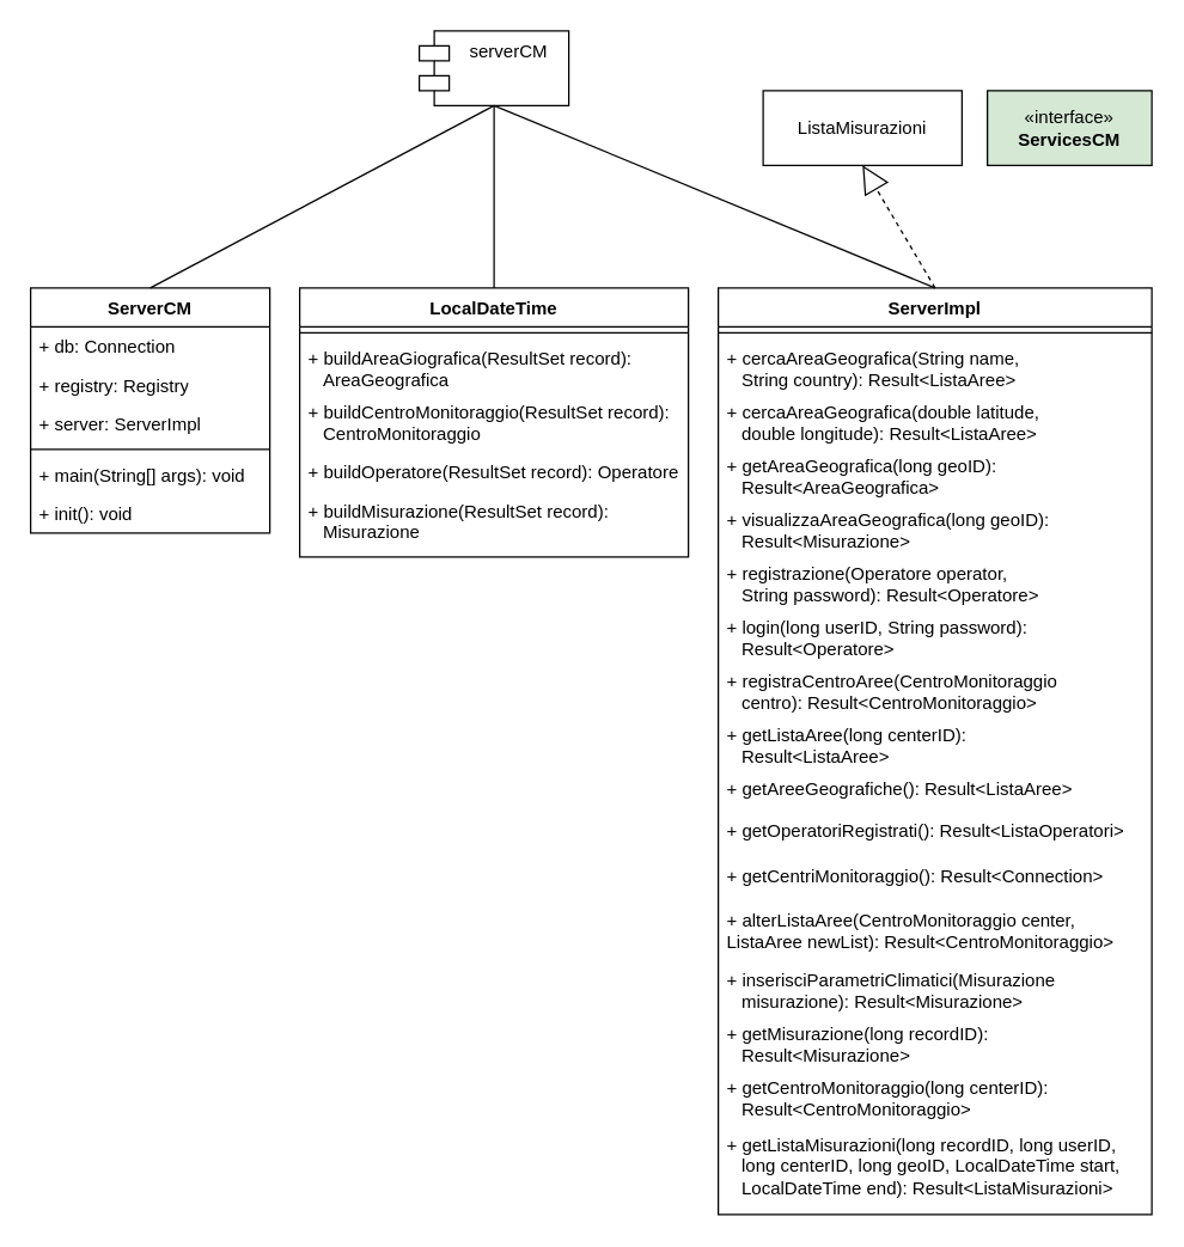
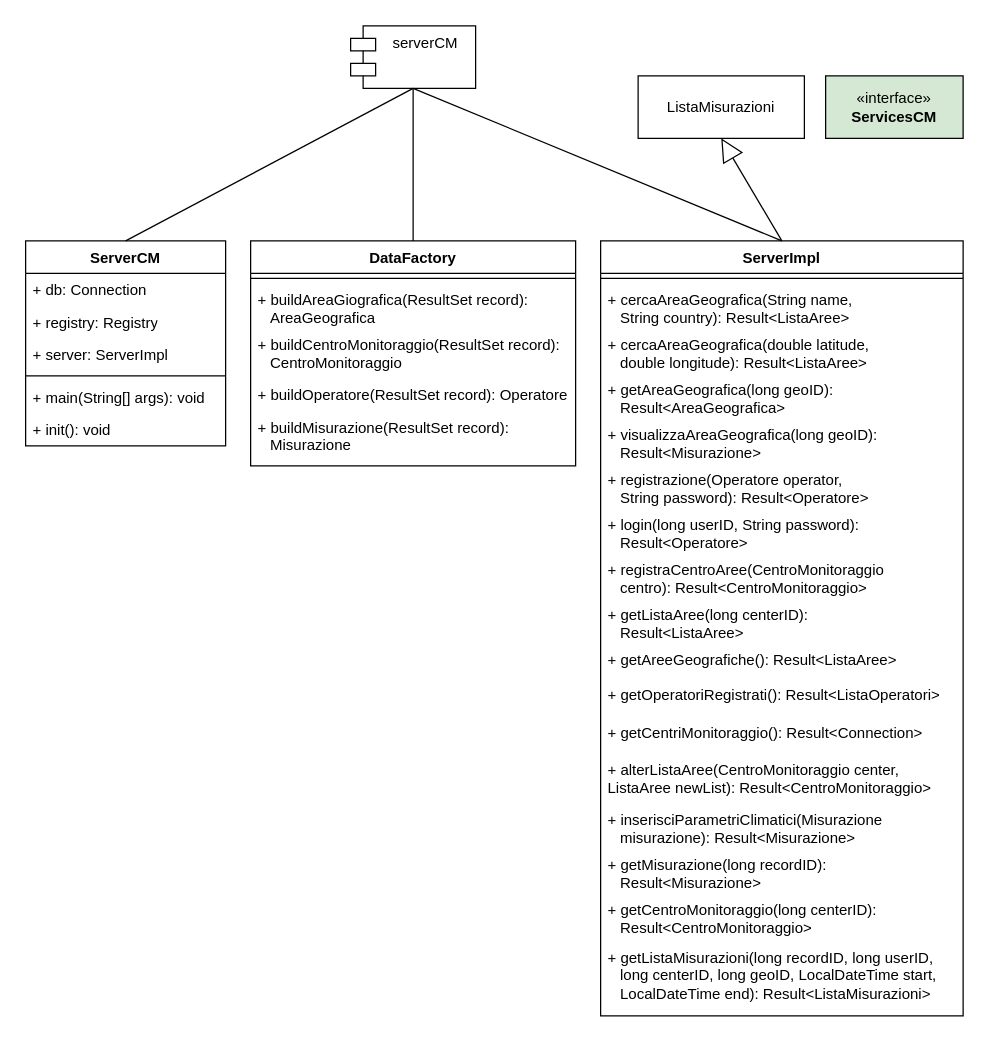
  <mxCell id="0" />
  <mxCell id="1" parent="0" />
  <mxCell id="2" value="serverCM" style="shape=module;align=left;spacingLeft=20;align=center;verticalAlign=top;whiteSpace=wrap;html=1;" parent="1" vertex="1"><mxGeometry x="280" y="20" width="100" height="50" as="geometry" /></mxCell>
- <mxCell id="3" value="LocalDateTime" style="swimlane;fontStyle=1;align=center;verticalAlign=top;childLayout=stackLayout;horizontal=1;startSize=26;horizontalStack=0;resizeParent=1;resizeParentMax=0;resizeLast=0;collapsible=1;marginBottom=0;whiteSpace=wrap;html=1;" parent="1" vertex="1"><mxGeometry x="200" y="192" width="260" height="180" as="geometry" /></mxCell>
+ <mxCell id="3" value="DataFactory" style="swimlane;fontStyle=1;align=center;verticalAlign=top;childLayout=stackLayout;horizontal=1;startSize=26;horizontalStack=0;resizeParent=1;resizeParentMax=0;resizeLast=0;collapsible=1;marginBottom=0;whiteSpace=wrap;html=1;" parent="1" vertex="1"><mxGeometry x="200" y="192" width="260" height="180" as="geometry" /></mxCell>
  <mxCell id="4" value="" style="line;strokeWidth=1;fillColor=none;align=left;verticalAlign=middle;spacingTop=-1;spacingLeft=3;spacingRight=3;rotatable=0;labelPosition=right;points=[];portConstraint=eastwest;strokeColor=inherit;" parent="3" vertex="1"><mxGeometry y="26" width="260" height="8" as="geometry" /></mxCell>
  <mxCell id="5" value="+ buildAreaGiografica(ResultSet record):&lt;br&gt;&amp;nbsp; &amp;nbsp;AreaGeografica" style="text;strokeColor=none;fillColor=none;align=left;verticalAlign=top;spacingLeft=4;spacingRight=4;overflow=hidden;rotatable=0;points=[[0,0.5],[1,0.5]];portConstraint=eastwest;whiteSpace=wrap;html=1;" parent="3" vertex="1"><mxGeometry y="34" width="260" height="36" as="geometry" /></mxCell>
  <mxCell id="6" value="+ buildCentroMonitoraggio(ResultSet record):&lt;br&gt;&amp;nbsp; &amp;nbsp;CentroMonitoraggio" style="text;strokeColor=none;fillColor=none;align=left;verticalAlign=top;spacingLeft=4;spacingRight=4;overflow=hidden;rotatable=0;points=[[0,0.5],[1,0.5]];portConstraint=eastwest;whiteSpace=wrap;html=1;" parent="3" vertex="1"><mxGeometry y="70" width="260" height="40" as="geometry" /></mxCell>
  <mxCell id="7" value="+ buildOperatore(ResultSet record): Operatore" style="text;strokeColor=none;fillColor=none;align=left;verticalAlign=top;spacingLeft=4;spacingRight=4;overflow=hidden;rotatable=0;points=[[0,0.5],[1,0.5]];portConstraint=eastwest;whiteSpace=wrap;html=1;" parent="3" vertex="1"><mxGeometry y="110" width="260" height="26" as="geometry" /></mxCell>
  <mxCell id="8" value="+ buildMisurazione(ResultSet record):&lt;br&gt;&amp;nbsp; &amp;nbsp;Misurazione" style="text;strokeColor=none;fillColor=none;align=left;verticalAlign=top;spacingLeft=4;spacingRight=4;overflow=hidden;rotatable=0;points=[[0,0.5],[1,0.5]];portConstraint=eastwest;whiteSpace=wrap;html=1;" parent="3" vertex="1"><mxGeometry y="136" width="260" height="44" as="geometry" /></mxCell>
  <mxCell id="9" value="ServerCM" style="swimlane;fontStyle=1;align=center;verticalAlign=top;childLayout=stackLayout;horizontal=1;startSize=26;horizontalStack=0;resizeParent=1;resizeParentMax=0;resizeLast=0;collapsible=1;marginBottom=0;whiteSpace=wrap;html=1;" parent="1" vertex="1"><mxGeometry x="20" y="192" width="160" height="164" as="geometry" /></mxCell>
  <mxCell id="10" value="+ db: Connection" style="text;strokeColor=none;fillColor=none;align=left;verticalAlign=top;spacingLeft=4;spacingRight=4;overflow=hidden;rotatable=0;points=[[0,0.5],[1,0.5]];portConstraint=eastwest;whiteSpace=wrap;html=1;" parent="9" vertex="1"><mxGeometry y="26" width="160" height="26" as="geometry" /></mxCell>
  <mxCell id="11" value="+ registry: Registry" style="text;strokeColor=none;fillColor=none;align=left;verticalAlign=top;spacingLeft=4;spacingRight=4;overflow=hidden;rotatable=0;points=[[0,0.5],[1,0.5]];portConstraint=eastwest;whiteSpace=wrap;html=1;" parent="9" vertex="1"><mxGeometry y="52" width="160" height="26" as="geometry" /></mxCell>
  <mxCell id="12" value="+ server: ServerImpl" style="text;strokeColor=none;fillColor=none;align=left;verticalAlign=top;spacingLeft=4;spacingRight=4;overflow=hidden;rotatable=0;points=[[0,0.5],[1,0.5]];portConstraint=eastwest;whiteSpace=wrap;html=1;" parent="9" vertex="1"><mxGeometry y="78" width="160" height="26" as="geometry" /></mxCell>
  <mxCell id="13" value="" style="line;strokeWidth=1;fillColor=none;align=left;verticalAlign=middle;spacingTop=-1;spacingLeft=3;spacingRight=3;rotatable=0;labelPosition=right;points=[];portConstraint=eastwest;strokeColor=inherit;" parent="9" vertex="1"><mxGeometry y="104" width="160" height="8" as="geometry" /></mxCell>
  <mxCell id="14" value="+ main(String[] args): void" style="text;strokeColor=none;fillColor=none;align=left;verticalAlign=top;spacingLeft=4;spacingRight=4;overflow=hidden;rotatable=0;points=[[0,0.5],[1,0.5]];portConstraint=eastwest;whiteSpace=wrap;html=1;" parent="9" vertex="1"><mxGeometry y="112" width="160" height="26" as="geometry" /></mxCell>
  <mxCell id="15" value="+ init(): void" style="text;strokeColor=none;fillColor=none;align=left;verticalAlign=top;spacingLeft=4;spacingRight=4;overflow=hidden;rotatable=0;points=[[0,0.5],[1,0.5]];portConstraint=eastwest;whiteSpace=wrap;html=1;" parent="9" vertex="1"><mxGeometry y="138" width="160" height="26" as="geometry" /></mxCell>
  <mxCell id="16" value="ServerImpl" style="swimlane;fontStyle=1;align=center;verticalAlign=top;childLayout=stackLayout;horizontal=1;startSize=26;horizontalStack=0;resizeParent=1;resizeParentMax=0;resizeLast=0;collapsible=1;marginBottom=0;whiteSpace=wrap;html=1;" parent="1" vertex="1"><mxGeometry x="480" y="192" width="290" height="620" as="geometry" /></mxCell>
  <mxCell id="17" value="" style="line;strokeWidth=1;fillColor=none;align=left;verticalAlign=middle;spacingTop=-1;spacingLeft=3;spacingRight=3;rotatable=0;labelPosition=right;points=[];portConstraint=eastwest;strokeColor=inherit;" parent="16" vertex="1"><mxGeometry y="26" width="290" height="8" as="geometry" /></mxCell>
  <mxCell id="18" value="+ cercaAreaGeografica(String name,&amp;nbsp; &amp;nbsp;&lt;br&gt;&amp;nbsp; &amp;nbsp;String country): Result&amp;lt;ListaAree&amp;gt;" style="text;strokeColor=none;fillColor=none;align=left;verticalAlign=top;spacingLeft=4;spacingRight=4;overflow=hidden;rotatable=0;points=[[0,0.5],[1,0.5]];portConstraint=eastwest;whiteSpace=wrap;html=1;" parent="16" vertex="1"><mxGeometry y="34" width="290" height="36" as="geometry" /></mxCell>
  <mxCell id="19" value="+ cercaAreaGeografica(double latitude,&lt;br&gt;&amp;nbsp; &amp;nbsp;double longitude): Result&amp;lt;ListaAree&amp;gt;" style="text;strokeColor=none;fillColor=none;align=left;verticalAlign=top;spacingLeft=4;spacingRight=4;overflow=hidden;rotatable=0;points=[[0,0.5],[1,0.5]];portConstraint=eastwest;whiteSpace=wrap;html=1;" parent="16" vertex="1"><mxGeometry y="70" width="290" height="36" as="geometry" /></mxCell>
  <mxCell id="20" value="+ getAreaGeografica(long geoID):&lt;br&gt;&amp;nbsp; &amp;nbsp;Result&amp;lt;AreaGeografica&amp;gt;" style="text;strokeColor=none;fillColor=none;align=left;verticalAlign=top;spacingLeft=4;spacingRight=4;overflow=hidden;rotatable=0;points=[[0,0.5],[1,0.5]];portConstraint=eastwest;whiteSpace=wrap;html=1;" parent="16" vertex="1"><mxGeometry y="106" width="290" height="36" as="geometry" /></mxCell>
  <mxCell id="21" value="+ visualizzaAreaGeografica(long geoID):&lt;br&gt;&amp;nbsp; &amp;nbsp;Result&amp;lt;Misurazione&amp;gt;" style="text;strokeColor=none;fillColor=none;align=left;verticalAlign=top;spacingLeft=4;spacingRight=4;overflow=hidden;rotatable=0;points=[[0,0.5],[1,0.5]];portConstraint=eastwest;whiteSpace=wrap;html=1;" parent="16" vertex="1"><mxGeometry y="142" width="290" height="36" as="geometry" /></mxCell>
  <mxCell id="22" value="+ registrazione(Operatore operator,&lt;br&gt;&amp;nbsp; &amp;nbsp;String password): Result&amp;lt;Operatore&amp;gt;" style="text;strokeColor=none;fillColor=none;align=left;verticalAlign=top;spacingLeft=4;spacingRight=4;overflow=hidden;rotatable=0;points=[[0,0.5],[1,0.5]];portConstraint=eastwest;whiteSpace=wrap;html=1;" parent="16" vertex="1"><mxGeometry y="178" width="290" height="36" as="geometry" /></mxCell>
  <mxCell id="23" value="+ login(long userID, String password):&lt;br&gt;&amp;nbsp; &amp;nbsp;Result&amp;lt;Operatore&amp;gt;" style="text;strokeColor=none;fillColor=none;align=left;verticalAlign=top;spacingLeft=4;spacingRight=4;overflow=hidden;rotatable=0;points=[[0,0.5],[1,0.5]];portConstraint=eastwest;whiteSpace=wrap;html=1;" parent="16" vertex="1"><mxGeometry y="214" width="290" height="36" as="geometry" /></mxCell>
  <mxCell id="24" value="+ registraCentroAree(CentroMonitoraggio&lt;br&gt;&amp;nbsp; &amp;nbsp;centro): Result&amp;lt;CentroMonitoraggio&amp;gt;" style="text;strokeColor=none;fillColor=none;align=left;verticalAlign=top;spacingLeft=4;spacingRight=4;overflow=hidden;rotatable=0;points=[[0,0.5],[1,0.5]];portConstraint=eastwest;whiteSpace=wrap;html=1;" parent="16" vertex="1"><mxGeometry y="250" width="290" height="36" as="geometry" /></mxCell>
  <mxCell id="25" value="+ getListaAree(long centerID):&lt;br&gt;&amp;nbsp; &amp;nbsp;Result&amp;lt;ListaAree&amp;gt;" style="text;strokeColor=none;fillColor=none;align=left;verticalAlign=top;spacingLeft=4;spacingRight=4;overflow=hidden;rotatable=0;points=[[0,0.5],[1,0.5]];portConstraint=eastwest;whiteSpace=wrap;html=1;" parent="16" vertex="1"><mxGeometry y="286" width="290" height="36" as="geometry" /></mxCell>
  <mxCell id="26" value="+&amp;nbsp;getAreeGeografiche&lt;span style=&quot;background-color: initial;&quot;&gt;():&lt;/span&gt;&amp;nbsp;Result&amp;lt;ListaAree&amp;gt;" style="text;strokeColor=none;fillColor=none;align=left;verticalAlign=top;spacingLeft=4;spacingRight=4;overflow=hidden;rotatable=0;points=[[0,0.5],[1,0.5]];portConstraint=eastwest;whiteSpace=wrap;html=1;" parent="16" vertex="1"><mxGeometry y="322" width="290" height="28" as="geometry" /></mxCell>
  <mxCell id="27" value="+&amp;nbsp;getOperatoriRegistrati&lt;span style=&quot;background-color: initial;&quot;&gt;():&lt;/span&gt;&amp;nbsp;Result&amp;lt;ListaOperatori&amp;gt;" style="text;strokeColor=none;fillColor=none;align=left;verticalAlign=top;spacingLeft=4;spacingRight=4;overflow=hidden;rotatable=0;points=[[0,0.5],[1,0.5]];portConstraint=eastwest;whiteSpace=wrap;html=1;" parent="16" vertex="1"><mxGeometry y="350" width="290" height="30" as="geometry" /></mxCell>
  <mxCell id="28" value="+&amp;nbsp;getCentriMonitoraggio&lt;span style=&quot;background-color: initial;&quot;&gt;():&lt;/span&gt;&amp;nbsp;Result&amp;lt;Connection&amp;gt;" style="text;strokeColor=none;fillColor=none;align=left;verticalAlign=top;spacingLeft=4;spacingRight=4;overflow=hidden;rotatable=0;points=[[0,0.5],[1,0.5]];portConstraint=eastwest;whiteSpace=wrap;html=1;" vertex="1" parent="16"><mxGeometry y="380" width="290" height="30" as="geometry" /></mxCell>
  <mxCell id="29" value="+&amp;nbsp;alterListaAree&lt;span style=&quot;background-color: initial;&quot;&gt;(CentroMonitoraggio center, ListaAree newList):&lt;/span&gt;&amp;nbsp;Result&amp;lt;CentroMonitoraggio&amp;gt;" style="text;strokeColor=none;fillColor=none;align=left;verticalAlign=top;spacingLeft=4;spacingRight=4;overflow=hidden;rotatable=0;points=[[0,0.5],[1,0.5]];portConstraint=eastwest;whiteSpace=wrap;html=1;" vertex="1" parent="16"><mxGeometry y="410" width="290" height="40" as="geometry" /></mxCell>
  <mxCell id="30" value="+ inserisciParametriClimatici(Misurazione&lt;br&gt;&amp;nbsp; &amp;nbsp;misurazione):&amp;nbsp;Result&amp;lt;Misurazione&amp;gt;" style="text;strokeColor=none;fillColor=none;align=left;verticalAlign=top;spacingLeft=4;spacingRight=4;overflow=hidden;rotatable=0;points=[[0,0.5],[1,0.5]];portConstraint=eastwest;whiteSpace=wrap;html=1;" parent="16" vertex="1"><mxGeometry y="450" width="290" height="36" as="geometry" /></mxCell>
  <mxCell id="31" value="+ getMisurazione(long recordID):&lt;br&gt;&amp;nbsp; &amp;nbsp;Result&amp;lt;Misurazione&amp;gt;" style="text;strokeColor=none;fillColor=none;align=left;verticalAlign=top;spacingLeft=4;spacingRight=4;overflow=hidden;rotatable=0;points=[[0,0.5],[1,0.5]];portConstraint=eastwest;whiteSpace=wrap;html=1;" parent="16" vertex="1"><mxGeometry y="486" width="290" height="36" as="geometry" /></mxCell>
  <mxCell id="32" value="+&amp;nbsp;getCentroMonitoraggio&lt;span style=&quot;background-color: initial;&quot;&gt;(long centerID):&lt;br&gt;&lt;/span&gt;&amp;nbsp; &amp;nbsp;Result&amp;lt;CentroMonitoraggio&amp;gt;" style="text;strokeColor=none;fillColor=none;align=left;verticalAlign=top;spacingLeft=4;spacingRight=4;overflow=hidden;rotatable=0;points=[[0,0.5],[1,0.5]];portConstraint=eastwest;whiteSpace=wrap;html=1;" vertex="1" parent="16"><mxGeometry y="522" width="290" height="38" as="geometry" /></mxCell>
  <mxCell id="33" value="+&amp;nbsp;getListaMisurazioni&lt;span style=&quot;background-color: initial;&quot;&gt;(long recordID, long userID,&lt;br&gt;&amp;nbsp; &amp;nbsp;long centerID, long geoID, LocalDateTime start,&lt;br&gt;&amp;nbsp; &amp;nbsp;LocalDateTime end):&lt;/span&gt;&amp;nbsp;Result&amp;lt;ListaMisurazioni&amp;gt;" style="text;strokeColor=none;fillColor=none;align=left;verticalAlign=top;spacingLeft=4;spacingRight=4;overflow=hidden;rotatable=0;points=[[0,0.5],[1,0.5]];portConstraint=eastwest;whiteSpace=wrap;html=1;" vertex="1" parent="16"><mxGeometry y="560" width="290" height="60" as="geometry" /></mxCell>
  <mxCell id="34" value="«interface»&lt;br&gt;&lt;b&gt;ServicesCM&lt;/b&gt;" style="html=1;whiteSpace=wrap;fillColor=#d5e8d4;" parent="1" vertex="1"><mxGeometry x="660" y="60" width="110" height="50" as="geometry" /></mxCell>
  <mxCell id="35" value="ListaMisurazioni" style="html=1;whiteSpace=wrap;" parent="1" vertex="1"><mxGeometry x="510" y="60" width="133" height="50" as="geometry" /></mxCell>
  <mxCell id="36" value="" style="endArrow=none;html=1;rounded=0;entryX=0.5;entryY=1;entryDx=0;entryDy=0;exitX=0.5;exitY=0;exitDx=0;exitDy=0;" parent="1" source="9" target="2" edge="1"><mxGeometry width="50" height="50" relative="1" as="geometry"><mxPoint x="180" y="190" as="sourcePoint" /><mxPoint x="380" y="170" as="targetPoint" /></mxGeometry></mxCell>
  <mxCell id="37" value="" style="endArrow=none;html=1;rounded=0;exitX=0.5;exitY=0;exitDx=0;exitDy=0;entryX=0.5;entryY=1;entryDx=0;entryDy=0;" parent="1" source="3" target="2" edge="1"><mxGeometry width="50" height="50" relative="1" as="geometry"><mxPoint x="110" y="210" as="sourcePoint" /><mxPoint x="350" y="40" as="targetPoint" /></mxGeometry></mxCell>
  <mxCell id="38" value="" style="endArrow=none;html=1;rounded=0;exitX=0.5;exitY=0;exitDx=0;exitDy=0;entryX=0.5;entryY=1;entryDx=0;entryDy=0;" parent="1" source="16" target="2" edge="1"><mxGeometry width="50" height="50" relative="1" as="geometry"><mxPoint x="530" y="190" as="sourcePoint" /><mxPoint x="350" y="40" as="targetPoint" /></mxGeometry></mxCell>
- <mxCell id="39" value="" style="endArrow=block;endSize=16;endFill=0;html=1;rounded=0;entryX=0.5;entryY=1;entryDx=0;entryDy=0;exitX=0.5;exitY=0;exitDx=0;exitDy=0;dashed=1;" parent="1" source="16" target="35" edge="1"><mxGeometry width="160" relative="1" as="geometry"><mxPoint x="490" y="150" as="sourcePoint" /><mxPoint x="650" y="150" as="targetPoint" /></mxGeometry></mxCell>
+ <mxCell id="39" value="" style="endArrow=block;endSize=16;endFill=0;html=1;rounded=0;entryX=0.5;entryY=1;entryDx=0;entryDy=0;exitX=0.5;exitY=0;exitDx=0;exitDy=0;" parent="1" source="16" target="35" edge="1"><mxGeometry width="160" relative="1" as="geometry"><mxPoint x="490" y="150" as="sourcePoint" /><mxPoint x="650" y="150" as="targetPoint" /></mxGeometry></mxCell>
